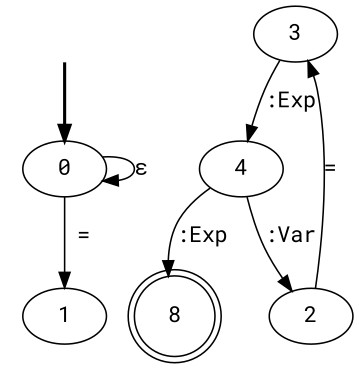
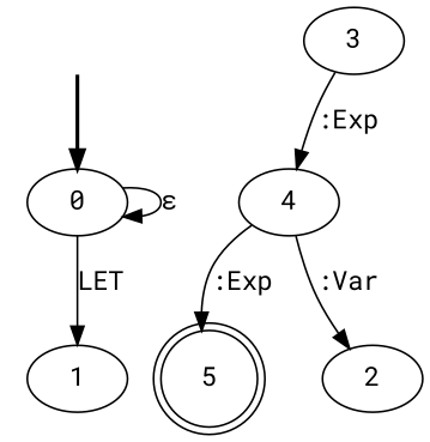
  digraph {
    fontname="Roboto Mono"
    node [fontname="Roboto Mono"]
    edge [fontname="Roboto Mono"]
    fake0 [style=invisible]
    0 [root=true]
    1
    3
    4
    2
-   5 [shape=doublecircle label=8]
+   5 [shape=doublecircle]
    fake0 -> 0 [style=bold]
    0 -> 0 [label="ε"]
-   0 -> 1 [label="="]
+   0 -> 1 [label=LET]
    3 -> 4 [label=":Exp"]
    4 -> 2 [label=":Var"]
    4 -> 5 [label=":Exp"]
-   2 -> 3 [label="="]
  }
